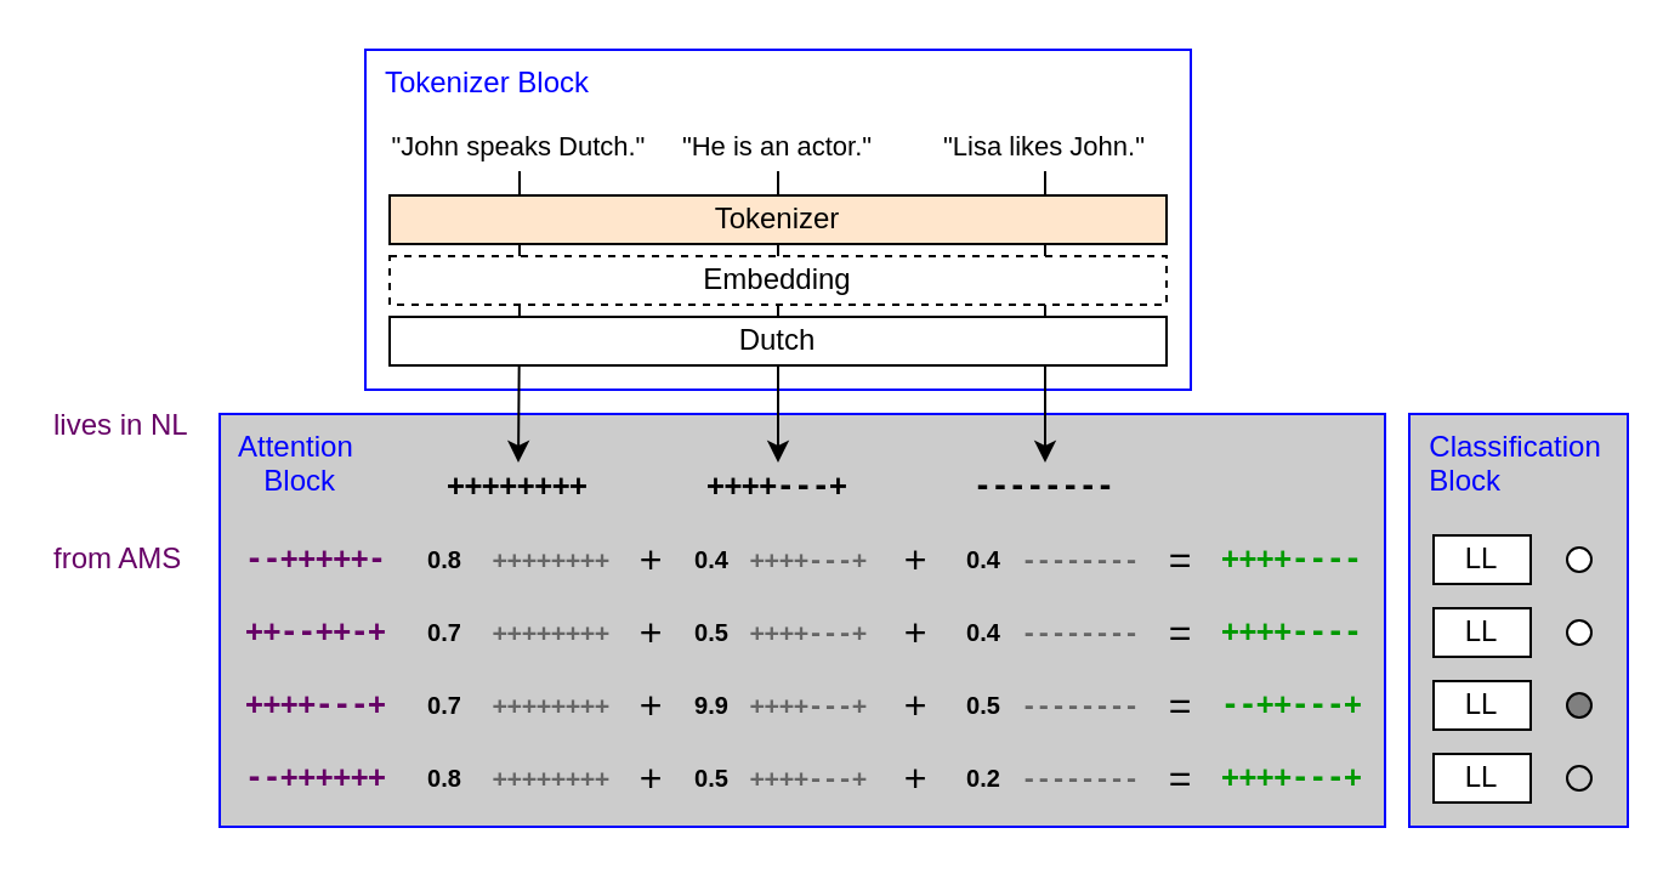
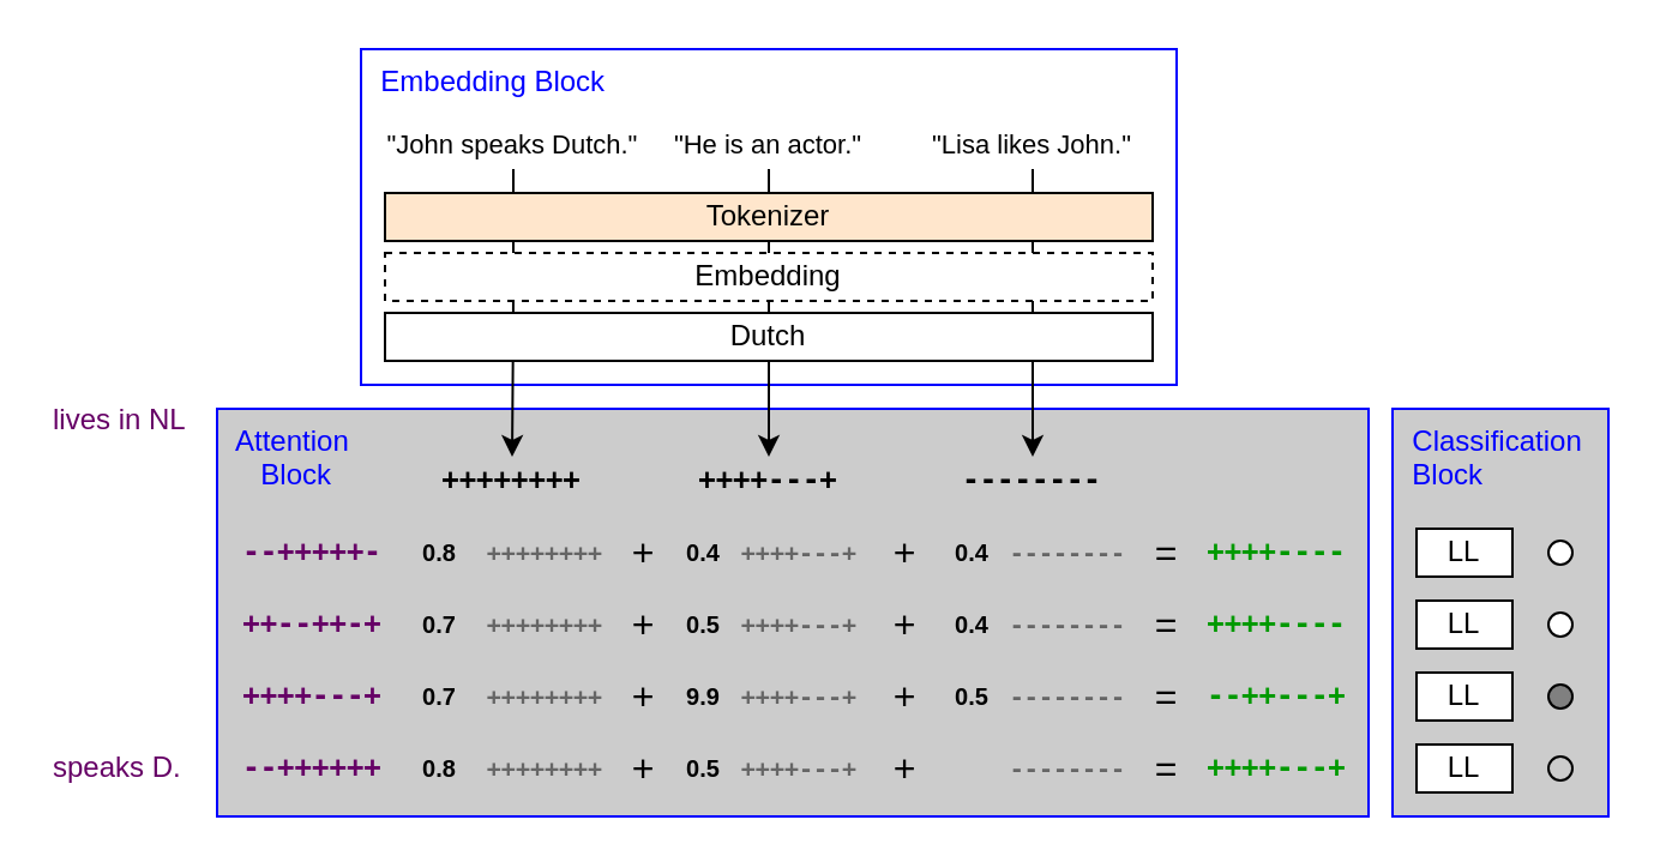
  <mxCell id="0" />
  <mxCell id="1" parent="0" />
  <mxCell id="2" value="&amp;nbsp; Attention&lt;br&gt;&amp;nbsp; &amp;nbsp; &amp;nbsp;Block" style="rounded=0;whiteSpace=wrap;html=1;strokeColor=#0000FF;align=left;verticalAlign=top;fontColor=#0000FF;fillColor=#cccccc;" parent="1" vertex="1"><mxGeometry x="90" y="170" width="480" height="170" as="geometry" /></mxCell>
- <mxCell id="3" value="&lt;font color=&quot;#0000ff&quot;&gt;&amp;nbsp; Tokenizer Block&lt;/font&gt;" style="rounded=0;whiteSpace=wrap;html=1;verticalAlign=top;align=left;strokeColor=#0000FF;" parent="1" vertex="1"><mxGeometry x="150" y="20" width="340" height="140" as="geometry" /></mxCell>
+ <mxCell id="3" value="&lt;font color=&quot;#0000ff&quot;&gt;&amp;nbsp; Embedding Block&lt;/font&gt;" style="rounded=0;whiteSpace=wrap;html=1;verticalAlign=top;align=left;strokeColor=#0000FF;" parent="1" vertex="1"><mxGeometry x="150" y="20" width="340" height="140" as="geometry" /></mxCell>
  <mxCell id="4" style="edgeStyle=orthogonalEdgeStyle;rounded=1;orthogonalLoop=1;jettySize=auto;html=1;exitX=0.5;exitY=1;exitDx=0;exitDy=0;entryX=0.5;entryY=0;entryDx=0;entryDy=0;startSize=6;sourcePerimeterSpacing=0;targetPerimeterSpacing=0;" parent="1" source="5" target="10" edge="1"><mxGeometry relative="1" as="geometry" /></mxCell>
  <mxCell id="5" value="&lt;font style=&quot;font-size: 11px&quot;&gt;&quot;John speaks Dutch.&quot;&lt;/font&gt;" style="text;html=1;strokeColor=none;fillColor=none;align=center;verticalAlign=middle;whiteSpace=wrap;rounded=0;" parent="1" vertex="1"><mxGeometry x="160" y="50" width="107" height="20" as="geometry" /></mxCell>
  <mxCell id="6" style="edgeStyle=orthogonalEdgeStyle;rounded=1;orthogonalLoop=1;jettySize=auto;html=1;exitX=0.5;exitY=1;exitDx=0;exitDy=0;entryX=0.5;entryY=0;entryDx=0;entryDy=0;startSize=6;sourcePerimeterSpacing=0;targetPerimeterSpacing=0;" parent="1" source="7" target="11" edge="1"><mxGeometry relative="1" as="geometry" /></mxCell>
  <mxCell id="7" value="&lt;font style=&quot;font-size: 11px&quot;&gt;&quot;He is an actor.&quot;&lt;/font&gt;" style="text;html=1;strokeColor=none;fillColor=none;align=center;verticalAlign=middle;whiteSpace=wrap;rounded=0;" parent="1" vertex="1"><mxGeometry x="270" y="50" width="100" height="20" as="geometry" /></mxCell>
  <mxCell id="8" style="edgeStyle=orthogonalEdgeStyle;rounded=1;orthogonalLoop=1;jettySize=auto;html=1;exitX=0.5;exitY=1;exitDx=0;exitDy=0;entryX=0.5;entryY=0;entryDx=0;entryDy=0;startSize=6;sourcePerimeterSpacing=0;targetPerimeterSpacing=0;" parent="1" source="9" target="12" edge="1"><mxGeometry relative="1" as="geometry" /></mxCell>
  <mxCell id="9" value="&lt;font style=&quot;font-size: 11px&quot;&gt;&quot;Lisa likes John.&quot;&lt;/font&gt;" style="text;html=1;strokeColor=none;fillColor=none;align=center;verticalAlign=middle;whiteSpace=wrap;rounded=0;" parent="1" vertex="1"><mxGeometry x="380" y="50" width="100" height="20" as="geometry" /></mxCell>
  <mxCell id="10" value="&lt;pre&gt;++++++++&lt;/pre&gt;" style="text;html=1;strokeColor=none;fillColor=none;align=center;verticalAlign=middle;whiteSpace=wrap;rounded=0;fontStyle=1;" parent="1" vertex="1"><mxGeometry x="163" y="190" width="100" height="20" as="geometry" /></mxCell>
  <mxCell id="11" value="&lt;pre&gt;++++---+&lt;/pre&gt;" style="text;html=1;strokeColor=none;fillColor=none;align=center;verticalAlign=middle;whiteSpace=wrap;rounded=0;fontStyle=1;" parent="1" vertex="1"><mxGeometry x="270" y="190" width="100" height="20" as="geometry" /></mxCell>
  <mxCell id="12" value="&lt;pre&gt;--------&lt;/pre&gt;" style="text;html=1;strokeColor=none;fillColor=none;align=center;verticalAlign=middle;whiteSpace=wrap;rounded=0;fontStyle=1;" parent="1" vertex="1"><mxGeometry x="380" y="190" width="100" height="20" as="geometry" /></mxCell>
  <mxCell id="13" value="Embedding" style="rounded=0;whiteSpace=wrap;html=1;dashed=1;" parent="1" vertex="1"><mxGeometry x="160" y="105" width="320" height="20" as="geometry" /></mxCell>
  <mxCell id="14" value="Tokenizer" style="rounded=0;whiteSpace=wrap;html=1;fillColor=#ffe6cc;" parent="1" vertex="1"><mxGeometry x="160" y="80" width="320" height="20" as="geometry" /></mxCell>
  <mxCell id="15" value="Dutch" style="rounded=0;whiteSpace=wrap;html=1;" parent="1" vertex="1"><mxGeometry x="160" y="130" width="320" height="20" as="geometry" /></mxCell>
  <mxCell id="16" value="&lt;pre&gt;--+++++-&lt;/pre&gt;" style="text;html=1;strokeColor=none;fillColor=none;align=center;verticalAlign=middle;whiteSpace=wrap;rounded=0;fontStyle=1;fontColor=#660066;" parent="1" vertex="1"><mxGeometry x="80" y="220" width="100" height="20" as="geometry" /></mxCell>
- <mxCell id="17" value="from AMS" style="text;html=1;strokeColor=none;fillColor=none;align=left;verticalAlign=middle;whiteSpace=wrap;rounded=0;fontColor=#660066;" parent="1" vertex="1"><mxGeometry x="20" y="220" width="60" height="20" as="geometry" /></mxCell>
  <mxCell id="18" value="&lt;pre&gt;++--++-+&lt;/pre&gt;" style="text;html=1;strokeColor=none;fillColor=none;align=center;verticalAlign=middle;whiteSpace=wrap;rounded=0;fontStyle=1;fontColor=#660066;" parent="1" vertex="1"><mxGeometry x="80" y="250" width="100" height="20" as="geometry" /></mxCell>
  <mxCell id="19" value="lives in NL" style="text;html=1;strokeColor=none;fillColor=none;align=left;verticalAlign=middle;whiteSpace=wrap;rounded=0;fontColor=#660066;" parent="1" vertex="1"><mxGeometry x="20" y="165" width="60" height="20" as="geometry" /></mxCell>
  <mxCell id="20" value="&lt;pre&gt;++++---+&lt;/pre&gt;" style="text;html=1;strokeColor=none;fillColor=none;align=center;verticalAlign=middle;whiteSpace=wrap;rounded=0;fontStyle=1;fontColor=#660066;" parent="1" vertex="1"><mxGeometry x="80" y="280" width="100" height="20" as="geometry" /></mxCell>
  <mxCell id="21" value="&lt;pre&gt;--++++++&lt;/pre&gt;" style="text;html=1;strokeColor=none;fillColor=none;align=center;verticalAlign=middle;whiteSpace=wrap;rounded=0;fontStyle=1;fontColor=#660066;" parent="1" vertex="1"><mxGeometry x="80" y="310" width="100" height="20" as="geometry" /></mxCell>
+ <mxCell id="22" value="speaks D." style="text;html=1;strokeColor=none;fillColor=none;align=left;verticalAlign=middle;whiteSpace=wrap;rounded=0;fontColor=#660066;" parent="1" vertex="1"><mxGeometry x="20" y="310" width="60" height="20" as="geometry" /></mxCell>
  <mxCell id="23" value="&lt;p&gt;&lt;font style=&quot;font-size: 10px&quot;&gt;0.8&lt;/font&gt;&lt;/p&gt;" style="text;html=1;strokeColor=none;fillColor=none;align=center;verticalAlign=middle;whiteSpace=wrap;rounded=0;fontStyle=1;" parent="1" vertex="1"><mxGeometry x="173" y="220" width="20" height="20" as="geometry" /></mxCell>
  <mxCell id="24" value="&lt;p&gt;&lt;font style=&quot;font-size: 10px&quot;&gt;0.7&lt;/font&gt;&lt;/p&gt;" style="text;html=1;strokeColor=none;fillColor=none;align=center;verticalAlign=middle;whiteSpace=wrap;rounded=0;fontStyle=1;" parent="1" vertex="1"><mxGeometry x="173" y="250" width="20" height="20" as="geometry" /></mxCell>
  <mxCell id="25" value="&lt;p&gt;&lt;font style=&quot;font-size: 10px&quot;&gt;0.7&lt;/font&gt;&lt;/p&gt;" style="text;html=1;strokeColor=none;fillColor=none;align=center;verticalAlign=middle;whiteSpace=wrap;rounded=0;fontStyle=1;" parent="1" vertex="1"><mxGeometry x="173" y="280" width="20" height="20" as="geometry" /></mxCell>
  <mxCell id="26" value="&lt;p&gt;&lt;font style=&quot;font-size: 10px&quot;&gt;0.8&lt;/font&gt;&lt;/p&gt;" style="text;html=1;strokeColor=none;fillColor=none;align=center;verticalAlign=middle;whiteSpace=wrap;rounded=0;fontStyle=1;" parent="1" vertex="1"><mxGeometry x="173" y="310" width="20" height="20" as="geometry" /></mxCell>
  <mxCell id="27" value="&lt;p&gt;&lt;font style=&quot;font-size: 10px&quot;&gt;0.4&lt;/font&gt;&lt;/p&gt;" style="text;html=1;strokeColor=none;fillColor=none;align=center;verticalAlign=middle;whiteSpace=wrap;rounded=0;fontStyle=1;" parent="1" vertex="1"><mxGeometry x="283" y="220" width="20" height="20" as="geometry" /></mxCell>
  <mxCell id="28" value="&lt;p&gt;&lt;font style=&quot;font-size: 10px&quot;&gt;0.5&lt;/font&gt;&lt;/p&gt;" style="text;html=1;strokeColor=none;fillColor=none;align=center;verticalAlign=middle;whiteSpace=wrap;rounded=0;fontStyle=1;" parent="1" vertex="1"><mxGeometry x="283" y="250" width="20" height="20" as="geometry" /></mxCell>
  <mxCell id="29" value="&lt;p&gt;&lt;font style=&quot;font-size: 10px&quot;&gt;9.9&lt;/font&gt;&lt;/p&gt;" style="text;html=1;strokeColor=none;fillColor=none;align=center;verticalAlign=middle;whiteSpace=wrap;rounded=0;fontStyle=1;" parent="1" vertex="1"><mxGeometry x="283" y="280" width="20" height="20" as="geometry" /></mxCell>
  <mxCell id="30" value="&lt;p&gt;&lt;font style=&quot;font-size: 10px&quot;&gt;0.5&lt;/font&gt;&lt;/p&gt;" style="text;html=1;strokeColor=none;fillColor=none;align=center;verticalAlign=middle;whiteSpace=wrap;rounded=0;fontStyle=1;" parent="1" vertex="1"><mxGeometry x="283" y="310" width="20" height="20" as="geometry" /></mxCell>
  <mxCell id="31" value="&lt;p&gt;&lt;font style=&quot;font-size: 10px&quot;&gt;0.4&lt;/font&gt;&lt;/p&gt;" style="text;html=1;strokeColor=none;fillColor=none;align=center;verticalAlign=middle;whiteSpace=wrap;rounded=0;fontStyle=1;" parent="1" vertex="1"><mxGeometry x="395" y="220" width="20" height="20" as="geometry" /></mxCell>
  <mxCell id="32" value="&lt;p&gt;&lt;font style=&quot;font-size: 10px&quot;&gt;0.4&lt;/font&gt;&lt;/p&gt;" style="text;html=1;strokeColor=none;fillColor=none;align=center;verticalAlign=middle;whiteSpace=wrap;rounded=0;fontStyle=1;" parent="1" vertex="1"><mxGeometry x="395" y="250" width="20" height="20" as="geometry" /></mxCell>
  <mxCell id="33" value="&lt;p&gt;&lt;font style=&quot;font-size: 10px&quot;&gt;0.5&lt;/font&gt;&lt;/p&gt;" style="text;html=1;strokeColor=none;fillColor=none;align=center;verticalAlign=middle;whiteSpace=wrap;rounded=0;fontStyle=1;" parent="1" vertex="1"><mxGeometry x="395" y="280" width="20" height="20" as="geometry" /></mxCell>
- <mxCell id="34" value="&lt;p&gt;&lt;font style=&quot;font-size: 10px&quot;&gt;0.2&lt;/font&gt;&lt;/p&gt;" style="text;html=1;strokeColor=none;fillColor=none;align=center;verticalAlign=middle;whiteSpace=wrap;rounded=0;fontStyle=1;" parent="1" vertex="1"><mxGeometry x="395" y="310" width="20" height="20" as="geometry" /></mxCell>
  <mxCell id="35" value="&lt;pre&gt;&lt;font style=&quot;font-size: 10px&quot;&gt;++++++++&lt;/font&gt;&lt;/pre&gt;" style="text;html=1;strokeColor=none;fillColor=none;align=center;verticalAlign=middle;whiteSpace=wrap;rounded=0;fontStyle=1;fontColor=#666666;" parent="1" vertex="1"><mxGeometry x="177" y="220" width="100" height="20" as="geometry" /></mxCell>
  <mxCell id="36" value="&lt;pre&gt;&lt;font style=&quot;font-size: 10px&quot;&gt;++++++++&lt;/font&gt;&lt;/pre&gt;" style="text;html=1;strokeColor=none;fillColor=none;align=center;verticalAlign=middle;whiteSpace=wrap;rounded=0;fontStyle=1;fontColor=#666666;" parent="1" vertex="1"><mxGeometry x="177" y="250" width="100" height="20" as="geometry" /></mxCell>
  <mxCell id="37" value="&lt;pre&gt;&lt;font style=&quot;font-size: 10px&quot;&gt;++++++++&lt;/font&gt;&lt;/pre&gt;" style="text;html=1;strokeColor=none;fillColor=none;align=center;verticalAlign=middle;whiteSpace=wrap;rounded=0;fontStyle=1;fontColor=#666666;" parent="1" vertex="1"><mxGeometry x="177" y="280" width="100" height="20" as="geometry" /></mxCell>
  <mxCell id="38" value="&lt;pre&gt;&lt;font style=&quot;font-size: 10px&quot;&gt;++++++++&lt;/font&gt;&lt;/pre&gt;" style="text;html=1;strokeColor=none;fillColor=none;align=center;verticalAlign=middle;whiteSpace=wrap;rounded=0;fontStyle=1;fontColor=#666666;" parent="1" vertex="1"><mxGeometry x="177" y="310" width="100" height="20" as="geometry" /></mxCell>
  <mxCell id="39" value="&lt;pre&gt;&lt;font style=&quot;font-size: 10px&quot;&gt;++++---+&lt;/font&gt;&lt;/pre&gt;" style="text;html=1;strokeColor=none;fillColor=none;align=center;verticalAlign=middle;whiteSpace=wrap;rounded=0;fontStyle=1;fontColor=#666666;" parent="1" vertex="1"><mxGeometry x="283" y="220" width="100" height="20" as="geometry" /></mxCell>
  <mxCell id="40" value="&lt;pre&gt;&lt;font style=&quot;font-size: 10px&quot;&gt;++++---+&lt;/font&gt;&lt;/pre&gt;" style="text;html=1;strokeColor=none;fillColor=none;align=center;verticalAlign=middle;whiteSpace=wrap;rounded=0;fontStyle=1;fontColor=#666666;" parent="1" vertex="1"><mxGeometry x="283" y="250" width="100" height="20" as="geometry" /></mxCell>
  <mxCell id="41" value="&lt;pre&gt;&lt;font style=&quot;font-size: 10px&quot;&gt;++++---+&lt;/font&gt;&lt;/pre&gt;" style="text;html=1;strokeColor=none;fillColor=none;align=center;verticalAlign=middle;whiteSpace=wrap;rounded=0;fontStyle=1;fontColor=#666666;" parent="1" vertex="1"><mxGeometry x="283" y="280" width="100" height="20" as="geometry" /></mxCell>
  <mxCell id="42" value="&lt;pre&gt;&lt;font style=&quot;font-size: 10px&quot;&gt;++++---+&lt;/font&gt;&lt;/pre&gt;" style="text;html=1;strokeColor=none;fillColor=none;align=center;verticalAlign=middle;whiteSpace=wrap;rounded=0;fontStyle=1;fontColor=#666666;" parent="1" vertex="1"><mxGeometry x="283" y="310" width="100" height="20" as="geometry" /></mxCell>
  <mxCell id="43" value="&lt;pre&gt;&lt;font style=&quot;font-size: 10px&quot;&gt;--------&lt;/font&gt;&lt;/pre&gt;" style="text;html=1;strokeColor=none;fillColor=none;align=center;verticalAlign=middle;whiteSpace=wrap;rounded=0;fontStyle=1;fontColor=#666666;" parent="1" vertex="1"><mxGeometry x="395" y="220" width="100" height="20" as="geometry" /></mxCell>
  <mxCell id="44" value="&lt;pre&gt;&lt;font style=&quot;font-size: 10px&quot;&gt;--------&lt;/font&gt;&lt;/pre&gt;" style="text;html=1;strokeColor=none;fillColor=none;align=center;verticalAlign=middle;whiteSpace=wrap;rounded=0;fontStyle=1;fontColor=#666666;" parent="1" vertex="1"><mxGeometry x="395" y="250" width="100" height="20" as="geometry" /></mxCell>
  <mxCell id="45" value="&lt;pre&gt;&lt;font style=&quot;font-size: 10px&quot;&gt;--------&lt;/font&gt;&lt;/pre&gt;" style="text;html=1;strokeColor=none;fillColor=none;align=center;verticalAlign=middle;whiteSpace=wrap;rounded=0;fontStyle=1;fontColor=#666666;" parent="1" vertex="1"><mxGeometry x="395" y="280" width="100" height="20" as="geometry" /></mxCell>
  <mxCell id="46" value="&lt;pre&gt;&lt;font style=&quot;font-size: 10px&quot;&gt;--------&lt;/font&gt;&lt;/pre&gt;" style="text;html=1;strokeColor=none;fillColor=none;align=center;verticalAlign=middle;whiteSpace=wrap;rounded=0;fontStyle=1;fontColor=#666666;" parent="1" vertex="1"><mxGeometry x="395" y="310" width="100" height="20" as="geometry" /></mxCell>
  <mxCell id="47" value="&lt;p style=&quot;font-size: 16px;&quot;&gt;&lt;font style=&quot;font-size: 16px;&quot;&gt;+&lt;/font&gt;&lt;/p&gt;" style="text;html=1;strokeColor=none;fillColor=none;align=center;verticalAlign=middle;whiteSpace=wrap;rounded=0;fontStyle=0;fontSize=16;" parent="1" vertex="1"><mxGeometry x="367" y="310" width="20" height="20" as="geometry" /></mxCell>
  <mxCell id="48" value="&lt;p style=&quot;font-size: 16px;&quot;&gt;&lt;font style=&quot;font-size: 16px;&quot;&gt;+&lt;/font&gt;&lt;/p&gt;" style="text;html=1;strokeColor=none;fillColor=none;align=center;verticalAlign=middle;whiteSpace=wrap;rounded=0;fontStyle=0;fontSize=16;" parent="1" vertex="1"><mxGeometry x="367" y="280" width="20" height="20" as="geometry" /></mxCell>
  <mxCell id="49" value="&lt;p style=&quot;font-size: 16px;&quot;&gt;&lt;font style=&quot;font-size: 16px;&quot;&gt;+&lt;/font&gt;&lt;/p&gt;" style="text;html=1;strokeColor=none;fillColor=none;align=center;verticalAlign=middle;whiteSpace=wrap;rounded=0;fontStyle=0;fontSize=16;" parent="1" vertex="1"><mxGeometry x="367" y="250" width="20" height="20" as="geometry" /></mxCell>
  <mxCell id="50" value="&lt;p style=&quot;font-size: 16px;&quot;&gt;&lt;font style=&quot;font-size: 16px;&quot;&gt;+&lt;/font&gt;&lt;/p&gt;" style="text;html=1;strokeColor=none;fillColor=none;align=center;verticalAlign=middle;whiteSpace=wrap;rounded=0;fontStyle=0;fontSize=16;" parent="1" vertex="1"><mxGeometry x="367" y="220" width="20" height="20" as="geometry" /></mxCell>
  <mxCell id="51" value="&lt;p style=&quot;font-size: 16px;&quot;&gt;&lt;font style=&quot;font-size: 16px;&quot;&gt;+&lt;/font&gt;&lt;/p&gt;" style="text;html=1;strokeColor=none;fillColor=none;align=center;verticalAlign=middle;whiteSpace=wrap;rounded=0;fontStyle=0;fontSize=16;" parent="1" vertex="1"><mxGeometry x="258" y="310" width="20" height="20" as="geometry" /></mxCell>
  <mxCell id="52" value="&lt;p style=&quot;font-size: 16px;&quot;&gt;&lt;font style=&quot;font-size: 16px;&quot;&gt;+&lt;/font&gt;&lt;/p&gt;" style="text;html=1;strokeColor=none;fillColor=none;align=center;verticalAlign=middle;whiteSpace=wrap;rounded=0;fontStyle=0;fontSize=16;" parent="1" vertex="1"><mxGeometry x="258" y="280" width="20" height="20" as="geometry" /></mxCell>
  <mxCell id="53" value="&lt;p style=&quot;font-size: 16px;&quot;&gt;&lt;font style=&quot;font-size: 16px;&quot;&gt;+&lt;/font&gt;&lt;/p&gt;" style="text;html=1;strokeColor=none;fillColor=none;align=center;verticalAlign=middle;whiteSpace=wrap;rounded=0;fontStyle=0;fontSize=16;" parent="1" vertex="1"><mxGeometry x="258" y="250" width="20" height="20" as="geometry" /></mxCell>
  <mxCell id="54" value="&lt;p style=&quot;font-size: 16px;&quot;&gt;&lt;font style=&quot;font-size: 16px;&quot;&gt;+&lt;/font&gt;&lt;/p&gt;" style="text;html=1;strokeColor=none;fillColor=none;align=center;verticalAlign=middle;whiteSpace=wrap;rounded=0;fontStyle=0;fontSize=16;" parent="1" vertex="1"><mxGeometry x="258" y="220" width="20" height="20" as="geometry" /></mxCell>
  <mxCell id="55" value="&lt;p style=&quot;font-size: 16px&quot;&gt;&lt;font style=&quot;font-size: 16px&quot;&gt;=&lt;/font&gt;&lt;/p&gt;" style="text;html=1;strokeColor=none;fillColor=none;align=center;verticalAlign=middle;whiteSpace=wrap;rounded=0;fontStyle=0;fontSize=16;" parent="1" vertex="1"><mxGeometry x="476" y="310" width="20" height="20" as="geometry" /></mxCell>
  <mxCell id="56" value="&lt;p style=&quot;font-size: 16px&quot;&gt;&lt;font style=&quot;font-size: 16px&quot;&gt;=&lt;/font&gt;&lt;/p&gt;" style="text;html=1;strokeColor=none;fillColor=none;align=center;verticalAlign=middle;whiteSpace=wrap;rounded=0;fontStyle=0;fontSize=16;" parent="1" vertex="1"><mxGeometry x="476" y="280" width="20" height="20" as="geometry" /></mxCell>
  <mxCell id="57" value="&lt;p style=&quot;font-size: 16px&quot;&gt;&lt;font style=&quot;font-size: 16px&quot;&gt;=&lt;/font&gt;&lt;/p&gt;" style="text;html=1;strokeColor=none;fillColor=none;align=center;verticalAlign=middle;whiteSpace=wrap;rounded=0;fontStyle=0;fontSize=16;" parent="1" vertex="1"><mxGeometry x="476" y="250" width="20" height="20" as="geometry" /></mxCell>
  <mxCell id="58" value="&lt;p style=&quot;font-size: 16px&quot;&gt;&lt;font style=&quot;font-size: 16px&quot;&gt;=&lt;/font&gt;&lt;/p&gt;" style="text;html=1;strokeColor=none;fillColor=none;align=center;verticalAlign=middle;whiteSpace=wrap;rounded=0;fontStyle=0;fontSize=16;" parent="1" vertex="1"><mxGeometry x="476" y="220" width="20" height="20" as="geometry" /></mxCell>
  <mxCell id="59" value="&lt;pre&gt;++++----&lt;/pre&gt;" style="text;html=1;strokeColor=none;fillColor=none;align=center;verticalAlign=middle;whiteSpace=wrap;rounded=0;fontStyle=1;fontColor=#009900;" parent="1" vertex="1"><mxGeometry x="482" y="220" width="100" height="20" as="geometry" /></mxCell>
  <mxCell id="60" value="&lt;pre&gt;++++----&lt;/pre&gt;" style="text;html=1;strokeColor=none;fillColor=none;align=center;verticalAlign=middle;whiteSpace=wrap;rounded=0;fontStyle=1;fontColor=#009900;" parent="1" vertex="1"><mxGeometry x="482" y="250" width="100" height="20" as="geometry" /></mxCell>
  <mxCell id="61" value="&lt;pre&gt;--++---+&lt;/pre&gt;" style="text;html=1;strokeColor=none;fillColor=none;align=center;verticalAlign=middle;whiteSpace=wrap;rounded=0;fontStyle=1;fontColor=#009900;" parent="1" vertex="1"><mxGeometry x="482" y="280" width="100" height="20" as="geometry" /></mxCell>
  <mxCell id="62" value="&lt;pre&gt;++++---+&lt;/pre&gt;" style="text;html=1;strokeColor=none;fillColor=none;align=center;verticalAlign=middle;whiteSpace=wrap;rounded=0;fontStyle=1;fontColor=#009900;" parent="1" vertex="1"><mxGeometry x="482" y="310" width="100" height="20" as="geometry" /></mxCell>
  <mxCell id="63" value="&amp;nbsp; Classification&lt;br&gt;&amp;nbsp; Block" style="rounded=0;whiteSpace=wrap;html=1;strokeColor=#0000FF;align=left;verticalAlign=top;fontColor=#0000FF;fillColor=#cccccc;" parent="1" vertex="1"><mxGeometry x="580" y="170" width="90" height="170" as="geometry" /></mxCell>
  <mxCell id="64" value="LL" style="rounded=0;whiteSpace=wrap;html=1;" parent="1" vertex="1"><mxGeometry x="590" y="220" width="40" height="20" as="geometry" /></mxCell>
  <mxCell id="65" value="LL" style="rounded=0;whiteSpace=wrap;html=1;" parent="1" vertex="1"><mxGeometry x="590" y="250" width="40" height="20" as="geometry" /></mxCell>
  <mxCell id="66" value="LL" style="rounded=0;whiteSpace=wrap;html=1;" parent="1" vertex="1"><mxGeometry x="590" y="280" width="40" height="20" as="geometry" /></mxCell>
  <mxCell id="67" value="LL" style="rounded=0;whiteSpace=wrap;html=1;" parent="1" vertex="1"><mxGeometry x="590" y="310" width="40" height="20" as="geometry" /></mxCell>
  <mxCell id="68" value="" style="ellipse;whiteSpace=wrap;html=1;aspect=fixed;" parent="1" vertex="1"><mxGeometry x="645" y="225" width="10" height="10" as="geometry" /></mxCell>
  <mxCell id="69" value="" style="ellipse;whiteSpace=wrap;html=1;aspect=fixed;" parent="1" vertex="1"><mxGeometry x="645" y="255" width="10" height="10" as="geometry" /></mxCell>
  <mxCell id="70" value="" style="ellipse;whiteSpace=wrap;html=1;aspect=fixed;fillColor=#808080;" parent="1" vertex="1"><mxGeometry x="645" y="285" width="10" height="10" as="geometry" /></mxCell>
  <mxCell id="71" value="" style="ellipse;whiteSpace=wrap;html=1;aspect=fixed;fillColor=#CCCCCC;" parent="1" vertex="1"><mxGeometry x="645" y="315" width="10" height="10" as="geometry" /></mxCell>
